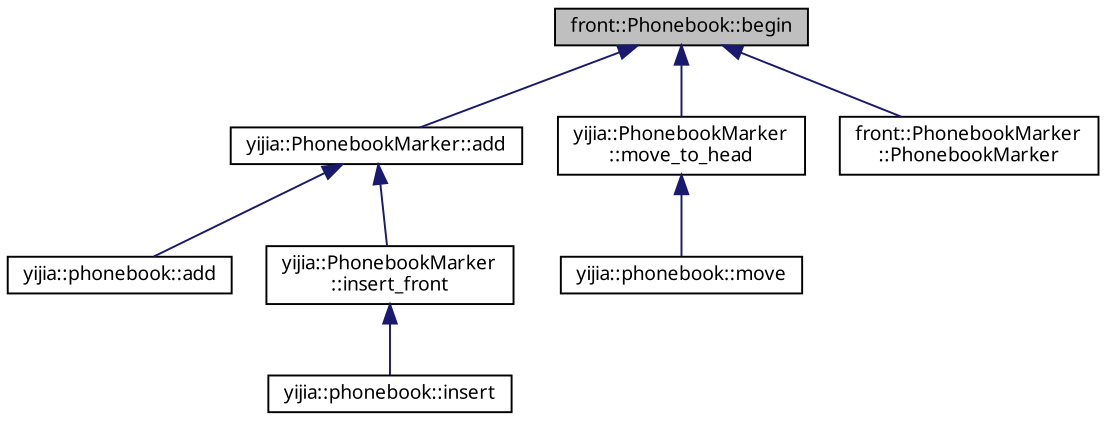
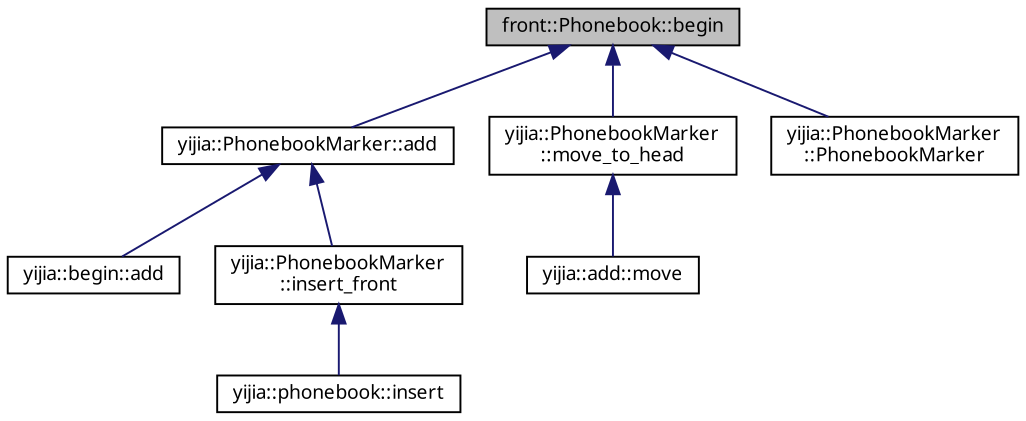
  digraph {
    fontname="Noto Sans"
    rankdir=TB
    node [color=black fillcolor=white fontname="Noto Sans" fontsize=10 shape=record style=filled]
    edge [color=midnightblue dir=back fontname="Noto Sans" fontsize=10 labelfontname=Helvetica labelfontsize=10 style=solid]
    n1 [fillcolor=grey75 fontcolor=black height=0.2 label="front::Phonebook::begin" width=0.4]
    n2 [height=0.2 label="yijia::PhonebookMarker::add" width=0.4]
    n3 [height=0.2 label="yijia::PhonebookMarker\l::move_to_head" width=0.4]
-   n4 [height=0.2 label="front::PhonebookMarker\l::PhonebookMarker" width=0.4]
-   n5 [height=0.2 label="yijia::phonebook::add" width=0.4]
+   n4 [height=0.2 label="yijia::PhonebookMarker\l::PhonebookMarker" width=0.4]
+   n5 [height=0.2 label="yijia::begin::add" width=0.4]
    n6 [height=0.2 label="yijia::PhonebookMarker\l::insert_front" width=0.4]
-   n7 [height=0.2 label="yijia::phonebook::move" width=0.4]
+   n7 [height=0.2 label="yijia::add::move" width=0.4]
    n8 [height=0.2 label="yijia::phonebook::insert" width=0.4]
    n1 -> n2
    n1 -> n3
    n1 -> n4
    n2 -> n5
    n2 -> n6
    n3 -> n7
    n6 -> n8
  }
